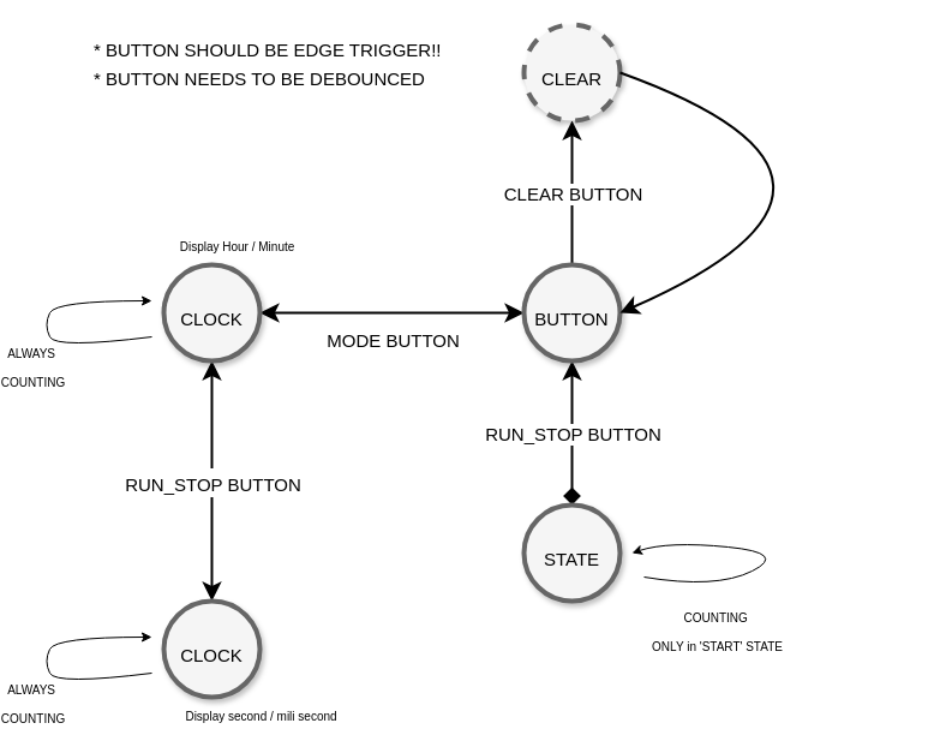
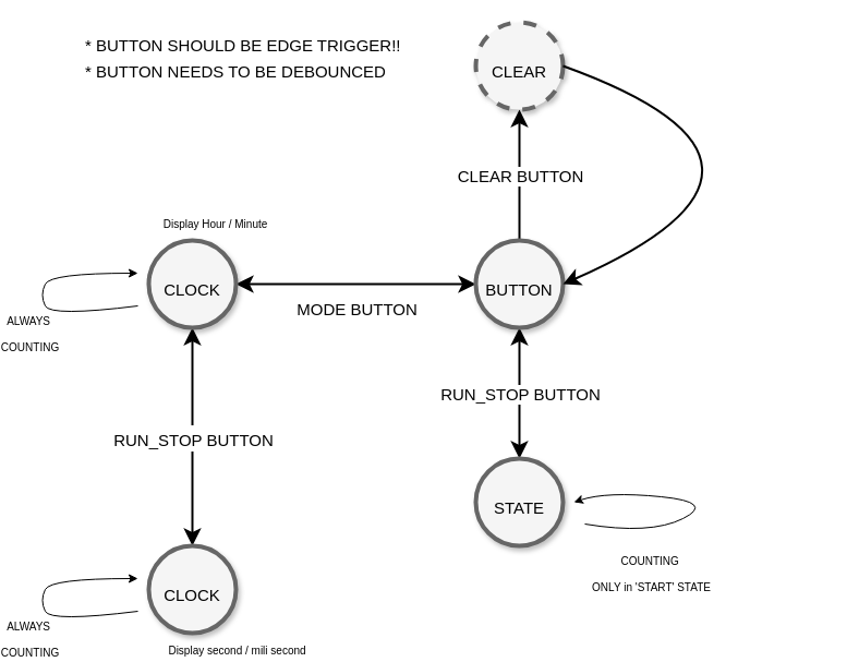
  <mxCell id="0" style=";html=1;" />
  <mxCell id="1" style=";html=1;" parent="0" />
  <mxCell id="2" style="edgeStyle=none;curved=1;html=1;startSize=10;endArrow=classic;endFill=1;endSize=10;strokeColor=#000000;strokeWidth=2;fontSize=12;startArrow=classic;startFill=1;" parent="1" source="12" target="17" edge="1"><mxGeometry relative="1" as="geometry" /></mxCell>
  <mxCell id="3" value="&lt;font style=&quot;font-size: 15px;&quot;&gt;MODE BUTTON&lt;/font&gt;" style="text;html=1;resizable=0;points=[];align=center;verticalAlign=middle;labelBackgroundColor=none;fontSize=20;" parent="2" vertex="1" connectable="0"><mxGeometry x="0.255" y="-5" relative="1" as="geometry"><mxPoint x="-28" y="15" as="offset" /></mxGeometry></mxCell>
  <mxCell id="4" value="&lt;font style=&quot;font-size: 15px;&quot;&gt;* BUTTON SHOULD BE EDGE TRIGGER!!&lt;/font&gt;&lt;div&gt;&lt;font style=&quot;font-size: 15px;&quot;&gt;* BUTTON NEEDS TO BE DEBOUNCED&lt;/font&gt;&lt;/div&gt;" style="text;html=1;resizable=0;points=[];align=left;verticalAlign=middle;labelBackgroundColor=none;fontSize=20;" vertex="1" connectable="0" parent="2"><mxGeometry x="0.255" y="-5" relative="1" as="geometry"><mxPoint x="-278" y="-215" as="offset" /></mxGeometry></mxCell>
  <mxCell id="5" style="edgeStyle=none;curved=1;html=1;startSize=10;endFill=1;endSize=10;strokeWidth=2;fontSize=12;startArrow=classic;startFill=1;" parent="1" source="12" target="18" edge="1"><mxGeometry relative="1" as="geometry" /></mxCell>
  <mxCell id="6" value="&lt;font style=&quot;font-size: 15px;&quot;&gt;RUN_STOP BUTTON&lt;/font&gt;" style="text;html=1;resizable=0;points=[];align=center;verticalAlign=middle;labelBackgroundColor=#ffffff;fontSize=20;" parent="5" vertex="1" connectable="0"><mxGeometry x="-0.074" y="-2" relative="1" as="geometry"><mxPoint x="2" y="7" as="offset" /></mxGeometry></mxCell>
  <mxCell id="7" value="&lt;span style=&quot;font-size: 10px;&quot;&gt;Display second / mili second&lt;/span&gt;" style="text;html=1;resizable=0;points=[];align=center;verticalAlign=middle;labelBackgroundColor=#ffffff;fontSize=20;" vertex="1" connectable="0" parent="5"><mxGeometry x="-0.074" y="-2" relative="1" as="geometry"><mxPoint x="42" y="198" as="offset" /></mxGeometry></mxCell>
  <mxCell id="8" value="&lt;span style=&quot;font-size: 10px;&quot;&gt;Display Hour / Minute&lt;/span&gt;" style="text;html=1;resizable=0;points=[];align=center;verticalAlign=middle;labelBackgroundColor=#ffffff;fontSize=20;" vertex="1" connectable="0" parent="5"><mxGeometry x="-0.074" y="-2" relative="1" as="geometry"><mxPoint x="22" y="-193" as="offset" /></mxGeometry></mxCell>
  <mxCell id="9" value="&lt;span style=&quot;font-size: 10px;&quot;&gt;ALWAYS&amp;nbsp;&lt;/span&gt;&lt;div&gt;&lt;span style=&quot;font-size: 10px;&quot;&gt;COUNTING&lt;/span&gt;&lt;/div&gt;" style="text;html=1;resizable=0;points=[];align=center;verticalAlign=middle;labelBackgroundColor=#ffffff;fontSize=20;" vertex="1" connectable="0" parent="5"><mxGeometry x="-0.074" y="-2" relative="1" as="geometry"><mxPoint x="-148" y="-92" as="offset" /></mxGeometry></mxCell>
  <mxCell id="10" value="&lt;span style=&quot;font-size: 10px;&quot;&gt;ALWAYS&amp;nbsp;&lt;/span&gt;&lt;div&gt;&lt;span style=&quot;font-size: 10px;&quot;&gt;COUNTING&lt;/span&gt;&lt;/div&gt;" style="text;html=1;resizable=0;points=[];align=center;verticalAlign=middle;labelBackgroundColor=#ffffff;fontSize=20;" vertex="1" connectable="0" parent="5"><mxGeometry x="-0.074" y="-2" relative="1" as="geometry"><mxPoint x="-148" y="188" as="offset" /></mxGeometry></mxCell>
  <mxCell id="11" value="&lt;div&gt;&lt;span style=&quot;font-size: 10px;&quot;&gt;COUNTING&amp;nbsp;&lt;/span&gt;&lt;/div&gt;&lt;div&gt;&lt;span style=&quot;font-size: 10px;&quot;&gt;ONLY in 'START' STATE&lt;/span&gt;&lt;/div&gt;" style="text;html=1;resizable=0;points=[];align=center;verticalAlign=middle;labelBackgroundColor=#ffffff;fontSize=20;" vertex="1" connectable="0" parent="5"><mxGeometry x="-0.074" y="-2" relative="1" as="geometry"><mxPoint x="422" y="128" as="offset" /></mxGeometry></mxCell>
  <mxCell id="12" value="&lt;font style=&quot;font-size: 15px;&quot;&gt;CLOCK&lt;/font&gt;" style="ellipse;whiteSpace=wrap;html=1;rounded=0;shadow=1;strokeColor=#666666;strokeWidth=4;fontSize=30;align=center;fillColor=#f5f5f5;" parent="1" vertex="1"><mxGeometry x="120" y="220" width="80" height="80" as="geometry" /></mxCell>
- <mxCell id="13" style="edgeStyle=none;curved=1;html=1;startSize=10;endFill=1;endSize=10;strokeWidth=2;fontSize=12;startArrow=classic;startFill=1;endArrow=diamond;" parent="1" source="17" target="20" edge="1"><mxGeometry relative="1" as="geometry" /></mxCell>
+ <mxCell id="13" style="edgeStyle=none;curved=1;html=1;startSize=10;endFill=1;endSize=10;strokeWidth=2;fontSize=12;startArrow=classic;startFill=1;" parent="1" source="17" target="20" edge="1"><mxGeometry relative="1" as="geometry" /></mxCell>
  <mxCell id="14" style="edgeStyle=none;curved=1;html=1;startSize=10;endFill=1;endSize=10;strokeWidth=2;fontSize=12;startArrow=none;startFill=0;" parent="1" source="17" target="19" edge="1"><mxGeometry relative="1" as="geometry" /></mxCell>
  <mxCell id="15" value="&lt;font style=&quot;font-size: 15px;&quot;&gt;CLEAR BUTTON&lt;/font&gt;" style="edgeLabel;html=1;align=center;verticalAlign=middle;resizable=0;points=[];" vertex="1" connectable="0" parent="14"><mxGeometry x="-0.207" relative="1" as="geometry"><mxPoint y="-12" as="offset" /></mxGeometry></mxCell>
  <mxCell id="16" value="&lt;font style=&quot;font-size: 15px;&quot;&gt;RUN_STOP BUTTON&lt;/font&gt;" style="edgeLabel;html=1;align=center;verticalAlign=middle;resizable=0;points=[];" vertex="1" connectable="0" parent="14"><mxGeometry x="-0.207" relative="1" as="geometry"><mxPoint y="188" as="offset" /></mxGeometry></mxCell>
  <mxCell id="17" value="&lt;span style=&quot;font-size: 15px;&quot;&gt;BUTTON&lt;/span&gt;" style="ellipse;whiteSpace=wrap;html=1;rounded=0;shadow=1;strokeColor=#666666;strokeWidth=4;fontSize=30;align=center;fillColor=#f5f5f5;" parent="1" vertex="1"><mxGeometry x="420" y="220" width="80" height="80" as="geometry" /></mxCell>
  <mxCell id="18" value="&lt;font style=&quot;font-size: 15px;&quot;&gt;CLOCK&lt;/font&gt;" style="ellipse;whiteSpace=wrap;html=1;rounded=0;shadow=1;strokeColor=#666666;strokeWidth=4;fontSize=30;align=center;fillColor=#f5f5f5;" parent="1" vertex="1"><mxGeometry x="120" y="500" width="80" height="80" as="geometry" /></mxCell>
  <mxCell id="19" value="&lt;font style=&quot;font-size: 15px;&quot;&gt;CLEAR&lt;/font&gt;" style="ellipse;whiteSpace=wrap;html=1;rounded=0;shadow=1;strokeColor=#666666;strokeWidth=4;fontSize=30;align=center;fillColor=#f5f5f5;dashed=1;" parent="1" vertex="1"><mxGeometry x="420" y="20" width="80" height="80" as="geometry" /></mxCell>
  <mxCell id="20" value="&lt;font style=&quot;font-size: 15px;&quot;&gt;STATE&lt;/font&gt;" style="ellipse;whiteSpace=wrap;html=1;rounded=0;shadow=1;strokeColor=#666666;strokeWidth=4;fontSize=30;align=center;fillColor=#f5f5f5;" parent="1" vertex="1"><mxGeometry x="420" y="420" width="80" height="80" as="geometry" /></mxCell>
  <mxCell id="21" value="" style="curved=1;endArrow=classic;html=1;rounded=0;" edge="1" parent="1"><mxGeometry width="50" height="50" relative="1" as="geometry"><mxPoint x="110" y="280" as="sourcePoint" /><mxPoint x="110" y="250" as="targetPoint" /><Array as="points"><mxPoint x="30" y="290" /><mxPoint x="20" y="270" /><mxPoint x="30" y="250" /></Array></mxGeometry></mxCell>
  <mxCell id="22" value="" style="curved=1;endArrow=classic;html=1;rounded=0;" edge="1" parent="1"><mxGeometry width="50" height="50" relative="1" as="geometry"><mxPoint x="110" y="560" as="sourcePoint" /><mxPoint x="110" y="530" as="targetPoint" /><Array as="points"><mxPoint x="30" y="570" /><mxPoint x="20" y="550" /><mxPoint x="30" y="530" /></Array></mxGeometry></mxCell>
  <mxCell id="23" value="" style="curved=1;endArrow=classic;html=1;rounded=0;" edge="1" parent="1"><mxGeometry width="50" height="50" relative="1" as="geometry"><mxPoint x="520" y="480" as="sourcePoint" /><mxPoint x="510" y="460" as="targetPoint" /><Array as="points"><mxPoint x="580" y="490" /><mxPoint x="640" y="460" /><mxPoint x="540" y="450" /></Array></mxGeometry></mxCell>
  <mxCell id="24" style="edgeStyle=none;curved=1;html=1;startSize=10;endFill=1;endSize=10;strokeWidth=2;fontSize=12;startArrow=none;startFill=0;exitX=1;exitY=0.5;exitDx=0;exitDy=0;entryX=1;entryY=0.5;entryDx=0;entryDy=0;" edge="1" parent="1" source="19" target="17"><mxGeometry relative="1" as="geometry"><mxPoint x="520" y="60" as="sourcePoint" /><mxPoint x="630" y="60" as="targetPoint" /><Array as="points"><mxPoint x="750" y="150" /></Array></mxGeometry></mxCell>
